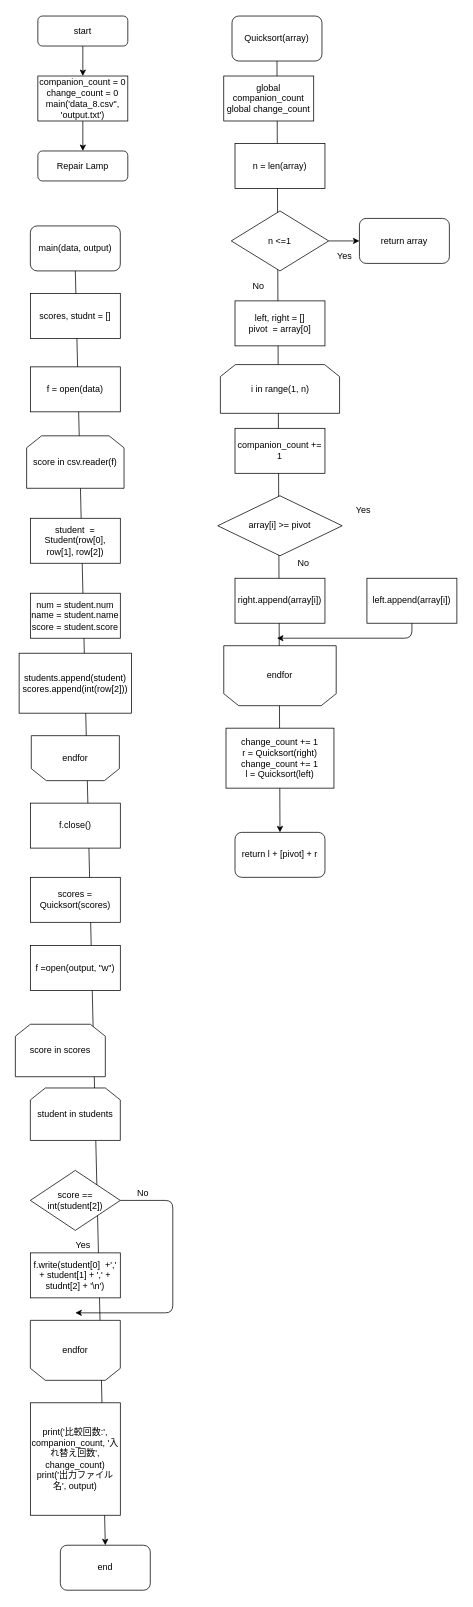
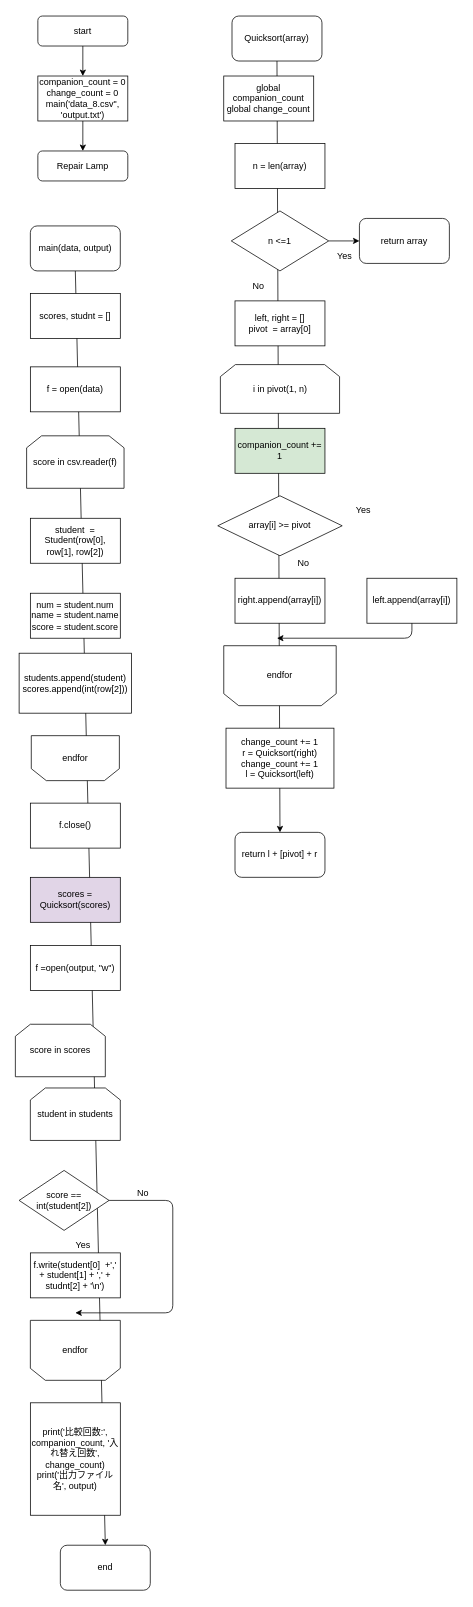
  <mxCell id="0" />
  <mxCell id="1" parent="0" />
  <mxCell id="2" value="" style="endArrow=classic;html=1;exitX=0.5;exitY=1;exitDx=0;exitDy=0;entryX=0.5;entryY=0;entryDx=0;entryDy=0;" edge="1" parent="1" source="29" target="46"><mxGeometry width="50" height="50" relative="1" as="geometry"><mxPoint x="-50" y="1520" as="sourcePoint" /><mxPoint x="0" y="1470" as="targetPoint" /></mxGeometry></mxCell>
  <mxCell id="3" value="" style="endArrow=classic;html=1;exitX=0.5;exitY=1;exitDx=0;exitDy=0;entryX=0.5;entryY=0;entryDx=0;entryDy=0;" edge="1" parent="1" source="9" target="22"><mxGeometry width="50" height="50" relative="1" as="geometry"><mxPoint x="149" y="350" as="sourcePoint" /><mxPoint x="199" y="300" as="targetPoint" /></mxGeometry></mxCell>
  <mxCell id="4" value="" style="endArrow=classic;html=1;exitX=0.5;exitY=1;exitDx=0;exitDy=0;entryX=0.5;entryY=0;entryDx=0;entryDy=0;" edge="1" parent="1" source="7" target="6"><mxGeometry width="50" height="50" relative="1" as="geometry"><mxPoint x="110" y="340" as="sourcePoint" /><mxPoint x="160" y="290" as="targetPoint" /></mxGeometry></mxCell>
  <mxCell id="5" value="start" style="rounded=1;whiteSpace=wrap;html=1;fontSize=12;glass=0;strokeWidth=1;shadow=0;" parent="1" vertex="1"><mxGeometry x="50" y="20" width="120" height="40" as="geometry" /></mxCell>
  <mxCell id="6" value="Repair Lamp" style="rounded=1;whiteSpace=wrap;html=1;fontSize=12;glass=0;strokeWidth=1;shadow=0;" parent="1" vertex="1"><mxGeometry x="50" y="200" width="120" height="40" as="geometry" /></mxCell>
  <mxCell id="7" value="companion_count = 0&lt;br&gt;change_count = 0&lt;br&gt;main('data_8.csv&quot;, 'output.txt')" style="rounded=0;whiteSpace=wrap;html=1;" parent="1" vertex="1"><mxGeometry x="50" y="100" width="120" height="60" as="geometry" /></mxCell>
  <mxCell id="8" value="" style="endArrow=classic;html=1;exitX=0.5;exitY=1;exitDx=0;exitDy=0;entryX=0.5;entryY=0;entryDx=0;entryDy=0;" edge="1" parent="1" source="5" target="7"><mxGeometry width="50" height="50" relative="1" as="geometry"><mxPoint x="110" y="60" as="sourcePoint" /><mxPoint x="110" y="280" as="targetPoint" /></mxGeometry></mxCell>
  <mxCell id="9" value="Quicksort(array)" style="rounded=1;whiteSpace=wrap;html=1;" vertex="1" parent="1"><mxGeometry x="309" y="20" width="120" height="60" as="geometry" /></mxCell>
  <mxCell id="10" value="global companion_count&lt;br&gt;global change_count" style="rounded=0;whiteSpace=wrap;html=1;" vertex="1" parent="1"><mxGeometry x="298" y="100" width="120" height="60" as="geometry" /></mxCell>
  <mxCell id="11" value="n = len(array)" style="rounded=0;whiteSpace=wrap;html=1;" vertex="1" parent="1"><mxGeometry x="313" y="190" width="120" height="60" as="geometry" /></mxCell>
  <mxCell id="12" value="n &amp;lt;=1" style="rhombus;whiteSpace=wrap;html=1;" vertex="1" parent="1"><mxGeometry x="308" y="280" width="130" height="80" as="geometry" /></mxCell>
  <mxCell id="13" value="return array" style="rounded=1;whiteSpace=wrap;html=1;" vertex="1" parent="1"><mxGeometry x="479" y="290" width="120" height="60" as="geometry" /></mxCell>
  <mxCell id="14" value="left, right = []&lt;br&gt;pivot&amp;nbsp; = array[0]" style="rounded=0;whiteSpace=wrap;html=1;" vertex="1" parent="1"><mxGeometry x="313" y="400" width="120" height="60" as="geometry" /></mxCell>
- <mxCell id="15" value="i in range(1, n)" style="shape=loopLimit;whiteSpace=wrap;html=1;" vertex="1" parent="1"><mxGeometry x="293.5" y="485" width="159" height="65" as="geometry" /></mxCell>
- <mxCell id="16" value="companion_count += 1" style="rounded=0;whiteSpace=wrap;html=1;" vertex="1" parent="1"><mxGeometry x="313" y="570" width="120" height="60" as="geometry" /></mxCell>
+ <mxCell id="15" value="i in pivot(1, n)" style="shape=loopLimit;whiteSpace=wrap;html=1;" vertex="1" parent="1"><mxGeometry x="293.5" y="485" width="159" height="65" as="geometry" /></mxCell>
+ <mxCell id="16" value="companion_count += 1" style="rounded=0;whiteSpace=wrap;html=1;fillColor=#d5e8d4;" vertex="1" parent="1"><mxGeometry x="313" y="570" width="120" height="60" as="geometry" /></mxCell>
  <mxCell id="17" value="array[i] &amp;gt;= pivot" style="rhombus;whiteSpace=wrap;html=1;" vertex="1" parent="1"><mxGeometry x="290" y="660" width="166" height="80" as="geometry" /></mxCell>
  <mxCell id="18" value="right.append(array[i])" style="rounded=0;whiteSpace=wrap;html=1;" vertex="1" parent="1"><mxGeometry x="313" y="770" width="120" height="60" as="geometry" /></mxCell>
  <mxCell id="19" value="left.append(array[i])" style="rounded=0;whiteSpace=wrap;html=1;" vertex="1" parent="1"><mxGeometry x="489" y="770" width="120" height="60" as="geometry" /></mxCell>
  <mxCell id="20" value="endfor" style="shape=loopLimit;whiteSpace=wrap;html=1;direction=west;" vertex="1" parent="1"><mxGeometry x="298" y="860" width="150" height="80" as="geometry" /></mxCell>
  <mxCell id="21" value="change_count += 1&lt;br&gt;r = Quicksort(right)&lt;br&gt;change_count += 1&lt;br&gt;l = Quicksort(left)" style="rounded=0;whiteSpace=wrap;html=1;" vertex="1" parent="1"><mxGeometry x="301" y="970" width="144" height="80" as="geometry" /></mxCell>
  <mxCell id="22" value="return l + [pivot] + r" style="rounded=1;whiteSpace=wrap;html=1;" vertex="1" parent="1"><mxGeometry x="313" y="1109" width="120" height="60" as="geometry" /></mxCell>
  <mxCell id="23" value="" style="endArrow=classic;html=1;exitX=1;exitY=0.5;exitDx=0;exitDy=0;" edge="1" parent="1" source="12" target="13"><mxGeometry width="50" height="50" relative="1" as="geometry"><mxPoint x="479" y="430" as="sourcePoint" /><mxPoint x="529" y="380" as="targetPoint" /></mxGeometry></mxCell>
  <mxCell id="24" value="Yes" style="text;html=1;align=center;verticalAlign=middle;resizable=0;points=[];autosize=1;" vertex="1" parent="1"><mxGeometry x="444" y="330" width="30" height="20" as="geometry" /></mxCell>
  <mxCell id="25" value="No" style="text;html=1;align=center;verticalAlign=middle;resizable=0;points=[];autosize=1;" vertex="1" parent="1"><mxGeometry x="329" y="370" width="30" height="20" as="geometry" /></mxCell>
  <mxCell id="26" value="Yes" style="text;html=1;align=center;verticalAlign=middle;resizable=0;points=[];autosize=1;" vertex="1" parent="1"><mxGeometry x="469" y="670" width="30" height="20" as="geometry" /></mxCell>
  <mxCell id="27" value="No" style="text;html=1;align=center;verticalAlign=middle;resizable=0;points=[];autosize=1;" vertex="1" parent="1"><mxGeometry x="389" y="740" width="30" height="20" as="geometry" /></mxCell>
  <mxCell id="28" value="" style="endArrow=classic;html=1;exitX=0.5;exitY=1;exitDx=0;exitDy=0;" edge="1" parent="1" source="19"><mxGeometry width="50" height="50" relative="1" as="geometry"><mxPoint x="139" y="750" as="sourcePoint" /><mxPoint x="369" y="850" as="targetPoint" /><Array as="points"><mxPoint x="549" y="850" /></Array></mxGeometry></mxCell>
  <mxCell id="29" value="main(data, output)" style="rounded=1;whiteSpace=wrap;html=1;" vertex="1" parent="1"><mxGeometry x="40" y="300" width="120" height="60" as="geometry" /></mxCell>
  <mxCell id="30" value="scores, studnt = []" style="rounded=0;whiteSpace=wrap;html=1;" vertex="1" parent="1"><mxGeometry x="40" y="390" width="120" height="60" as="geometry" /></mxCell>
  <mxCell id="31" value="f = open(data)" style="rounded=0;whiteSpace=wrap;html=1;" vertex="1" parent="1"><mxGeometry x="40" y="488" width="120" height="60" as="geometry" /></mxCell>
  <mxCell id="32" value="score in csv.reader(f)" style="shape=loopLimit;whiteSpace=wrap;html=1;" vertex="1" parent="1"><mxGeometry x="35" y="580" width="130" height="70" as="geometry" /></mxCell>
  <mxCell id="33" value="student&amp;nbsp; = Student(row[0], row[1], row[2])" style="rounded=0;whiteSpace=wrap;html=1;" vertex="1" parent="1"><mxGeometry x="40" y="690" width="120" height="60" as="geometry" /></mxCell>
  <mxCell id="34" value="num = student.num&lt;br&gt;name = student.name&lt;br&gt;score = student.score" style="rounded=0;whiteSpace=wrap;html=1;" vertex="1" parent="1"><mxGeometry x="40" y="790" width="120" height="60" as="geometry" /></mxCell>
  <mxCell id="35" value="students.append(student)&lt;br&gt;scores.append(int(row[2]))" style="rounded=0;whiteSpace=wrap;html=1;" vertex="1" parent="1"><mxGeometry x="25" y="870" width="150" height="80" as="geometry" /></mxCell>
  <mxCell id="36" value="f.close()" style="rounded=0;whiteSpace=wrap;html=1;" vertex="1" parent="1"><mxGeometry x="40" y="1070" width="120" height="60" as="geometry" /></mxCell>
  <mxCell id="37" value="endfor" style="shape=loopLimit;whiteSpace=wrap;html=1;direction=west;" vertex="1" parent="1"><mxGeometry x="41.25" y="980" width="117.5" height="60" as="geometry" /></mxCell>
- <mxCell id="38" value="scores = Quicksort(scores)" style="rounded=0;whiteSpace=wrap;html=1;" vertex="1" parent="1"><mxGeometry x="40" y="1169" width="120" height="60" as="geometry" /></mxCell>
+ <mxCell id="38" value="scores = Quicksort(scores)" style="rounded=0;whiteSpace=wrap;html=1;fillColor=#e1d5e7;" vertex="1" parent="1"><mxGeometry x="40" y="1169" width="120" height="60" as="geometry" /></mxCell>
  <mxCell id="39" value="f =open(output, &quot;w&quot;)" style="rounded=0;whiteSpace=wrap;html=1;" vertex="1" parent="1"><mxGeometry x="40" y="1260" width="120" height="60" as="geometry" /></mxCell>
  <mxCell id="40" value="score in scores" style="shape=loopLimit;whiteSpace=wrap;html=1;" vertex="1" parent="1"><mxGeometry x="20" y="1365" width="120" height="70" as="geometry" /></mxCell>
  <mxCell id="41" value="student in students" style="shape=loopLimit;whiteSpace=wrap;html=1;" vertex="1" parent="1"><mxGeometry x="40" y="1450" width="120" height="70" as="geometry" /></mxCell>
- <mxCell id="42" value="score == int(student[2])" style="rhombus;whiteSpace=wrap;html=1;" vertex="1" parent="1"><mxGeometry x="40" y="1560" width="120" height="80" as="geometry" /></mxCell>
+ <mxCell id="42" value="score == int(student[2])" style="rhombus;whiteSpace=wrap;html=1;" vertex="1" parent="1"><mxGeometry x="25" y="1560" width="120" height="80" as="geometry" /></mxCell>
  <mxCell id="43" value="f.write(student[0]&amp;nbsp; +',' + student[1] + ',' + studnt[2] + '\n')" style="rounded=0;whiteSpace=wrap;html=1;" vertex="1" parent="1"><mxGeometry x="40" y="1670" width="120" height="60" as="geometry" /></mxCell>
  <mxCell id="44" value="endfor" style="shape=loopLimit;whiteSpace=wrap;html=1;direction=west;" vertex="1" parent="1"><mxGeometry x="40" y="1760" width="120" height="80" as="geometry" /></mxCell>
  <mxCell id="45" value="print('比較回数:', companion_count, '入れ替え回数', change_count)&lt;br&gt;print('出力ファイル名', output)" style="rounded=0;whiteSpace=wrap;html=1;" vertex="1" parent="1"><mxGeometry x="40" y="1870" width="120" height="150" as="geometry" /></mxCell>
  <mxCell id="46" value="end" style="rounded=1;whiteSpace=wrap;html=1;" vertex="1" parent="1"><mxGeometry x="80" y="2060" width="120" height="60" as="geometry" /></mxCell>
  <mxCell id="47" value="" style="endArrow=classic;html=1;exitX=1;exitY=0.5;exitDx=0;exitDy=0;" edge="1" parent="1" source="42"><mxGeometry width="50" height="50" relative="1" as="geometry"><mxPoint x="230" y="730" as="sourcePoint" /><mxPoint x="100" y="1750" as="targetPoint" /><Array as="points"><mxPoint x="230" y="1600" /><mxPoint x="230" y="1750" /></Array></mxGeometry></mxCell>
  <mxCell id="48" value="No" style="text;html=1;align=center;verticalAlign=middle;resizable=0;points=[];autosize=1;" vertex="1" parent="1"><mxGeometry x="175" y="1580" width="30" height="20" as="geometry" /></mxCell>
  <mxCell id="49" value="Yes" style="text;html=1;align=center;verticalAlign=middle;resizable=0;points=[];autosize=1;" vertex="1" parent="1"><mxGeometry x="95" y="1650" width="30" height="20" as="geometry" /></mxCell>
